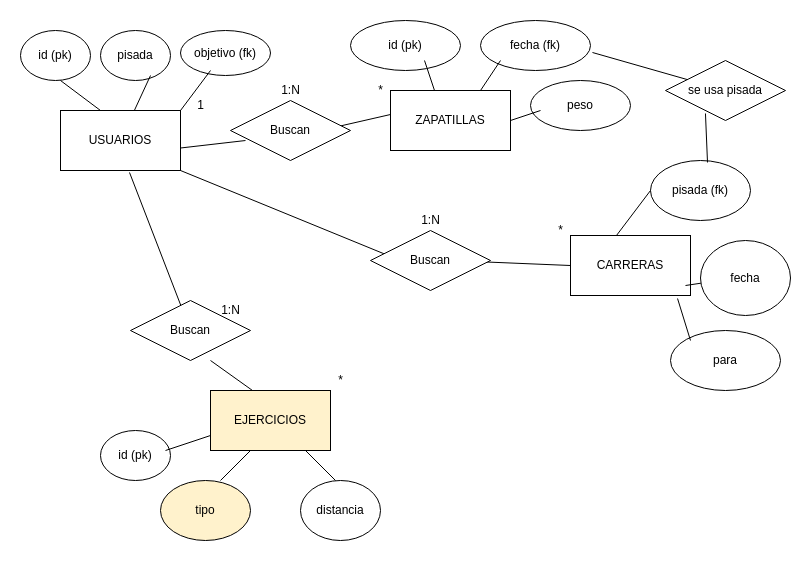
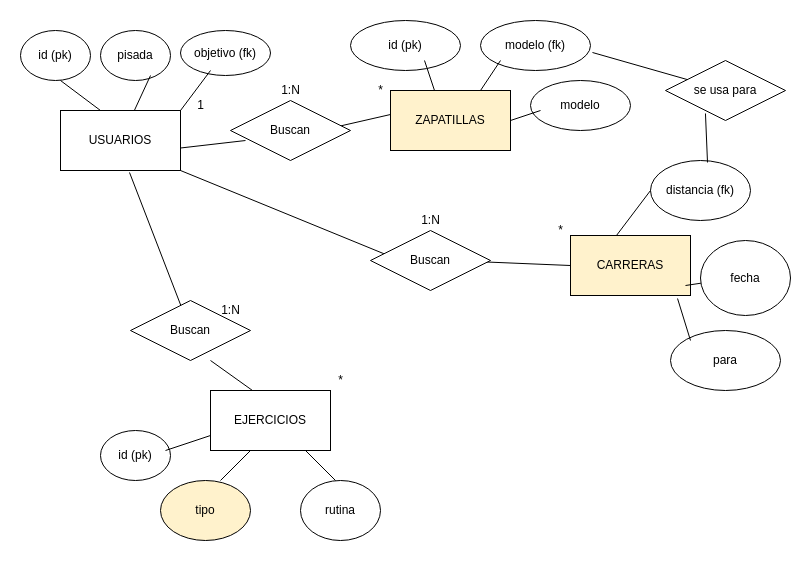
  <mxCell id="0" />
  <mxCell id="1" parent="0" />
  <mxCell id="2" value="USUARIOS" style="rounded=0;whiteSpace=wrap;html=1;" vertex="1" parent="1"><mxGeometry x="60" y="110" width="120" height="60" as="geometry" /></mxCell>
  <mxCell id="3" value="id (pk)" style="ellipse;whiteSpace=wrap;html=1;" vertex="1" parent="1"><mxGeometry x="20" y="30" width="70" height="50" as="geometry" /></mxCell>
  <mxCell id="4" value="objetivo (fk)" style="ellipse;whiteSpace=wrap;html=1;" vertex="1" parent="1"><mxGeometry x="180" y="30" width="90" height="45" as="geometry" /></mxCell>
  <mxCell id="5" value="pisada" style="ellipse;whiteSpace=wrap;html=1;" vertex="1" parent="1"><mxGeometry x="100" y="30" width="70" height="50" as="geometry" /></mxCell>
- <mxCell id="6" value="ZAPATILLAS" style="rounded=0;whiteSpace=wrap;html=1;" vertex="1" parent="1"><mxGeometry x="390" y="90" width="120" height="60" as="geometry" /></mxCell>
+ <mxCell id="6" value="ZAPATILLAS" style="rounded=0;whiteSpace=wrap;html=1;fillColor=#fff2cc;" vertex="1" parent="1"><mxGeometry x="390" y="90" width="120" height="60" as="geometry" /></mxCell>
  <mxCell id="7" value="id (pk)" style="ellipse;whiteSpace=wrap;html=1;" vertex="1" parent="1"><mxGeometry x="350" y="20" width="110" height="50" as="geometry" /></mxCell>
- <mxCell id="8" value="fecha (fk)" style="ellipse;whiteSpace=wrap;html=1;" vertex="1" parent="1"><mxGeometry x="480" y="20" width="110" height="50" as="geometry" /></mxCell>
- <mxCell id="9" value="peso" style="ellipse;whiteSpace=wrap;html=1;" vertex="1" parent="1"><mxGeometry x="530" y="80" width="100" height="50" as="geometry" /></mxCell>
- <mxCell id="10" value="CARRERAS" style="rounded=0;whiteSpace=wrap;html=1;" vertex="1" parent="1"><mxGeometry x="570" y="235" width="120" height="60" as="geometry" /></mxCell>
- <mxCell id="11" value="pisada (fk)" style="ellipse;whiteSpace=wrap;html=1;" vertex="1" parent="1"><mxGeometry x="650" y="160" width="100" height="60" as="geometry" /></mxCell>
+ <mxCell id="8" value="modelo (fk)" style="ellipse;whiteSpace=wrap;html=1;" vertex="1" parent="1"><mxGeometry x="480" y="20" width="110" height="50" as="geometry" /></mxCell>
+ <mxCell id="9" value="modelo" style="ellipse;whiteSpace=wrap;html=1;" vertex="1" parent="1"><mxGeometry x="530" y="80" width="100" height="50" as="geometry" /></mxCell>
+ <mxCell id="10" value="CARRERAS" style="rounded=0;whiteSpace=wrap;html=1;fillColor=#fff2cc;" vertex="1" parent="1"><mxGeometry x="570" y="235" width="120" height="60" as="geometry" /></mxCell>
+ <mxCell id="11" value="distancia (fk)" style="ellipse;whiteSpace=wrap;html=1;" vertex="1" parent="1"><mxGeometry x="650" y="160" width="100" height="60" as="geometry" /></mxCell>
  <mxCell id="12" value="fecha" style="ellipse;whiteSpace=wrap;html=1;" vertex="1" parent="1"><mxGeometry x="700" y="240" width="90" height="75" as="geometry" /></mxCell>
  <mxCell id="13" value="para" style="ellipse;whiteSpace=wrap;html=1;" vertex="1" parent="1"><mxGeometry x="670" y="330" width="110" height="60" as="geometry" /></mxCell>
- <mxCell id="14" value="EJERCICIOS" style="rounded=0;whiteSpace=wrap;html=1;fillColor=#fff2cc;" vertex="1" parent="1"><mxGeometry x="210" y="390" width="120" height="60" as="geometry" /></mxCell>
+ <mxCell id="14" value="EJERCICIOS" style="rounded=0;whiteSpace=wrap;html=1;" vertex="1" parent="1"><mxGeometry x="210" y="390" width="120" height="60" as="geometry" /></mxCell>
  <mxCell id="15" value="tipo" style="ellipse;whiteSpace=wrap;html=1;fillColor=#fff2cc;" vertex="1" parent="1"><mxGeometry x="160" y="480" width="90" height="60" as="geometry" /></mxCell>
- <mxCell id="16" value="distancia" style="ellipse;whiteSpace=wrap;html=1;" vertex="1" parent="1"><mxGeometry x="300" y="480" width="80" height="60" as="geometry" /></mxCell>
+ <mxCell id="16" value="rutina" style="ellipse;whiteSpace=wrap;html=1;" vertex="1" parent="1"><mxGeometry x="300" y="480" width="80" height="60" as="geometry" /></mxCell>
  <mxCell id="17" value="" style="endArrow=none;html=1;rounded=0;exitX=1;exitY=0;exitDx=0;exitDy=0;" edge="1" parent="1" source="2"><mxGeometry width="50" height="50" relative="1" as="geometry"><mxPoint x="160" y="120" as="sourcePoint" /><mxPoint x="210" y="70" as="targetPoint" /></mxGeometry></mxCell>
  <mxCell id="18" value="" style="endArrow=none;html=1;rounded=0;" edge="1" parent="1" source="2"><mxGeometry width="50" height="50" relative="1" as="geometry"><mxPoint x="120" y="105" as="sourcePoint" /><mxPoint x="150" y="75" as="targetPoint" /><Array as="points" /></mxGeometry></mxCell>
  <mxCell id="19" value="" style="endArrow=none;html=1;rounded=0;" edge="1" parent="1"><mxGeometry width="50" height="50" relative="1" as="geometry"><mxPoint x="100" y="110" as="sourcePoint" /><mxPoint x="60" y="80" as="targetPoint" /></mxGeometry></mxCell>
  <mxCell id="20" value="" style="endArrow=none;html=1;rounded=0;exitX=0.75;exitY=0;exitDx=0;exitDy=0;" edge="1" parent="1" source="6"><mxGeometry width="50" height="50" relative="1" as="geometry"><mxPoint x="480" y="80" as="sourcePoint" /><mxPoint x="500" y="60" as="targetPoint" /></mxGeometry></mxCell>
  <mxCell id="21" value="" style="endArrow=none;html=1;rounded=0;" edge="1" parent="1"><mxGeometry width="50" height="50" relative="1" as="geometry"><mxPoint x="434" y="90" as="sourcePoint" /><mxPoint x="424" y="60" as="targetPoint" /></mxGeometry></mxCell>
  <mxCell id="22" value="" style="endArrow=none;html=1;rounded=0;exitX=1;exitY=0.5;exitDx=0;exitDy=0;" edge="1" parent="1" source="6"><mxGeometry width="50" height="50" relative="1" as="geometry"><mxPoint x="510" y="150" as="sourcePoint" /><mxPoint x="540" y="110" as="targetPoint" /></mxGeometry></mxCell>
  <mxCell id="23" value="" style="endArrow=none;html=1;rounded=0;exitX=0.383;exitY=0;exitDx=0;exitDy=0;exitPerimeter=0;" edge="1" parent="1" source="10"><mxGeometry width="50" height="50" relative="1" as="geometry"><mxPoint x="600" y="240" as="sourcePoint" /><mxPoint x="650" y="190" as="targetPoint" /></mxGeometry></mxCell>
  <mxCell id="24" value="" style="endArrow=none;html=1;rounded=0;exitX=1;exitY=0;exitDx=0;exitDy=0;" edge="1" parent="1" target="12"><mxGeometry width="50" height="50" relative="1" as="geometry"><mxPoint x="685" y="285" as="sourcePoint" /><mxPoint x="715" y="245" as="targetPoint" /></mxGeometry></mxCell>
  <mxCell id="25" value="" style="endArrow=none;html=1;rounded=0;exitX=0.892;exitY=1.05;exitDx=0;exitDy=0;exitPerimeter=0;" edge="1" parent="1" source="10"><mxGeometry width="50" height="50" relative="1" as="geometry"><mxPoint x="670" y="280" as="sourcePoint" /><mxPoint x="690" y="340" as="targetPoint" /></mxGeometry></mxCell>
  <mxCell id="26" value="" style="endArrow=none;html=1;rounded=0;" edge="1" parent="1"><mxGeometry width="50" height="50" relative="1" as="geometry"><mxPoint x="220" y="480" as="sourcePoint" /><mxPoint x="250" y="450" as="targetPoint" /></mxGeometry></mxCell>
  <mxCell id="27" value="" style="endArrow=none;html=1;rounded=0;" edge="1" parent="1"><mxGeometry width="50" height="50" relative="1" as="geometry"><mxPoint x="335" y="480" as="sourcePoint" /><mxPoint x="305" y="450" as="targetPoint" /></mxGeometry></mxCell>
  <mxCell id="28" value="" style="endArrow=none;html=1;rounded=0;entryX=0.333;entryY=0.125;entryDx=0;entryDy=0;entryPerimeter=0;" edge="1" parent="1"><mxGeometry width="50" height="50" relative="1" as="geometry"><mxPoint x="180" y="147.5" as="sourcePoint" /><mxPoint x="245" y="140.02" as="targetPoint" /></mxGeometry></mxCell>
  <mxCell id="29" value="" style="endArrow=none;html=1;rounded=0;entryX=0;entryY=0.4;entryDx=0;entryDy=0;entryPerimeter=0;exitX=0.5;exitY=1;exitDx=0;exitDy=0;" edge="1" parent="1" target="6"><mxGeometry width="50" height="50" relative="1" as="geometry"><mxPoint x="320" y="130" as="sourcePoint" /><mxPoint x="380" y="80" as="targetPoint" /></mxGeometry></mxCell>
  <mxCell id="30" value="" style="endArrow=none;html=1;rounded=0;exitX=0.333;exitY=0.25;exitDx=0;exitDy=0;exitPerimeter=0;entryX=1;entryY=1;entryDx=0;entryDy=0;" edge="1" parent="1" target="2"><mxGeometry width="50" height="50" relative="1" as="geometry"><mxPoint x="400" y="260.02" as="sourcePoint" /><mxPoint x="190" y="170" as="targetPoint" /></mxGeometry></mxCell>
  <mxCell id="31" value="" style="endArrow=none;html=1;rounded=0;exitX=0.333;exitY=0.875;exitDx=0;exitDy=0;exitPerimeter=0;entryX=0;entryY=0.5;entryDx=0;entryDy=0;" edge="1" parent="1" target="10"><mxGeometry width="50" height="50" relative="1" as="geometry"><mxPoint x="450" y="260.02" as="sourcePoint" /><mxPoint x="560" y="280" as="targetPoint" /></mxGeometry></mxCell>
  <mxCell id="32" value="" style="endArrow=none;html=1;rounded=0;entryX=0.575;entryY=1.033;entryDx=0;entryDy=0;entryPerimeter=0;" edge="1" parent="1" target="2"><mxGeometry width="50" height="50" relative="1" as="geometry"><mxPoint x="182.666" y="311.001" as="sourcePoint" /><mxPoint x="180" y="245" as="targetPoint" /></mxGeometry></mxCell>
  <mxCell id="33" value="" style="endArrow=none;html=1;rounded=0;entryX=0;entryY=0.75;entryDx=0;entryDy=0;exitX=0.35;exitY=0;exitDx=0;exitDy=0;exitPerimeter=0;" edge="1" parent="1" source="14"><mxGeometry width="50" height="50" relative="1" as="geometry"><mxPoint x="245" y="385" as="sourcePoint" /><mxPoint x="210" y="360" as="targetPoint" /><Array as="points" /></mxGeometry></mxCell>
  <mxCell id="34" value="Buscan" style="shape=rhombus;perimeter=rhombusPerimeter;whiteSpace=wrap;html=1;align=center;" vertex="1" parent="1"><mxGeometry x="230" y="100" width="120" height="60" as="geometry" /></mxCell>
  <mxCell id="35" value="Buscan" style="shape=rhombus;perimeter=rhombusPerimeter;whiteSpace=wrap;html=1;align=center;" vertex="1" parent="1"><mxGeometry x="370" y="230" width="120" height="60" as="geometry" /></mxCell>
  <mxCell id="36" value="Buscan" style="shape=rhombus;perimeter=rhombusPerimeter;whiteSpace=wrap;html=1;align=center;" vertex="1" parent="1"><mxGeometry x="130" y="300" width="120" height="60" as="geometry" /></mxCell>
- <mxCell id="37" value="se usa pisada" style="shape=rhombus;perimeter=rhombusPerimeter;whiteSpace=wrap;html=1;align=center;" vertex="1" parent="1"><mxGeometry x="665" y="60" width="120" height="60" as="geometry" /></mxCell>
+ <mxCell id="37" value="se usa para" style="shape=rhombus;perimeter=rhombusPerimeter;whiteSpace=wrap;html=1;align=center;" vertex="1" parent="1"><mxGeometry x="665" y="60" width="120" height="60" as="geometry" /></mxCell>
  <mxCell id="38" value="" style="endArrow=none;html=1;rounded=0;exitX=1.018;exitY=0.64;exitDx=0;exitDy=0;exitPerimeter=0;" edge="1" parent="1" source="8" target="37"><mxGeometry width="50" height="50" relative="1" as="geometry"><mxPoint x="620" y="60" as="sourcePoint" /><mxPoint x="670" y="10" as="targetPoint" /></mxGeometry></mxCell>
  <mxCell id="39" value="" style="endArrow=none;html=1;rounded=0;exitX=0.333;exitY=0.883;exitDx=0;exitDy=0;exitPerimeter=0;entryX=0.57;entryY=0.033;entryDx=0;entryDy=0;entryPerimeter=0;" edge="1" parent="1" source="37" target="11"><mxGeometry width="50" height="50" relative="1" as="geometry"><mxPoint x="640" y="126.45" as="sourcePoint" /><mxPoint x="734.836" y="153.542" as="targetPoint" /></mxGeometry></mxCell>
  <mxCell id="40" value="1" style="text;html=1;align=center;verticalAlign=middle;resizable=0;points=[];autosize=1;strokeColor=none;fillColor=none;" vertex="1" parent="1"><mxGeometry x="190" y="95" width="20" height="20" as="geometry" /></mxCell>
  <mxCell id="41" value="1:N" style="text;html=1;align=center;verticalAlign=middle;resizable=0;points=[];autosize=1;strokeColor=none;fillColor=none;" vertex="1" parent="1"><mxGeometry x="275" y="80" width="30" height="20" as="geometry" /></mxCell>
  <mxCell id="42" value="*" style="text;html=1;align=center;verticalAlign=middle;resizable=0;points=[];autosize=1;strokeColor=none;fillColor=none;" vertex="1" parent="1"><mxGeometry x="370" y="80" width="20" height="20" as="geometry" /></mxCell>
  <mxCell id="43" value="1:N" style="text;html=1;align=center;verticalAlign=middle;resizable=0;points=[];autosize=1;strokeColor=none;fillColor=none;" vertex="1" parent="1"><mxGeometry x="415" y="210" width="30" height="20" as="geometry" /></mxCell>
  <mxCell id="44" value="*" style="text;html=1;align=center;verticalAlign=middle;resizable=0;points=[];autosize=1;strokeColor=none;fillColor=none;" vertex="1" parent="1"><mxGeometry x="550" y="220" width="20" height="20" as="geometry" /></mxCell>
  <mxCell id="45" value="1:N" style="text;html=1;align=center;verticalAlign=middle;resizable=0;points=[];autosize=1;strokeColor=none;fillColor=none;" vertex="1" parent="1"><mxGeometry x="215" y="300" width="30" height="20" as="geometry" /></mxCell>
  <mxCell id="46" value="*" style="text;html=1;align=center;verticalAlign=middle;resizable=0;points=[];autosize=1;strokeColor=none;fillColor=none;" vertex="1" parent="1"><mxGeometry x="330" y="370" width="20" height="20" as="geometry" /></mxCell>
  <mxCell id="47" value="id (pk)" style="ellipse;whiteSpace=wrap;html=1;" vertex="1" parent="1"><mxGeometry x="100" y="430" width="70" height="50" as="geometry" /></mxCell>
  <mxCell id="48" value="" style="endArrow=none;html=1;rounded=0;entryX=0;entryY=0.75;entryDx=0;entryDy=0;" edge="1" parent="1" target="14"><mxGeometry width="50" height="50" relative="1" as="geometry"><mxPoint x="165" y="450" as="sourcePoint" /><mxPoint x="215" y="400" as="targetPoint" /></mxGeometry></mxCell>
